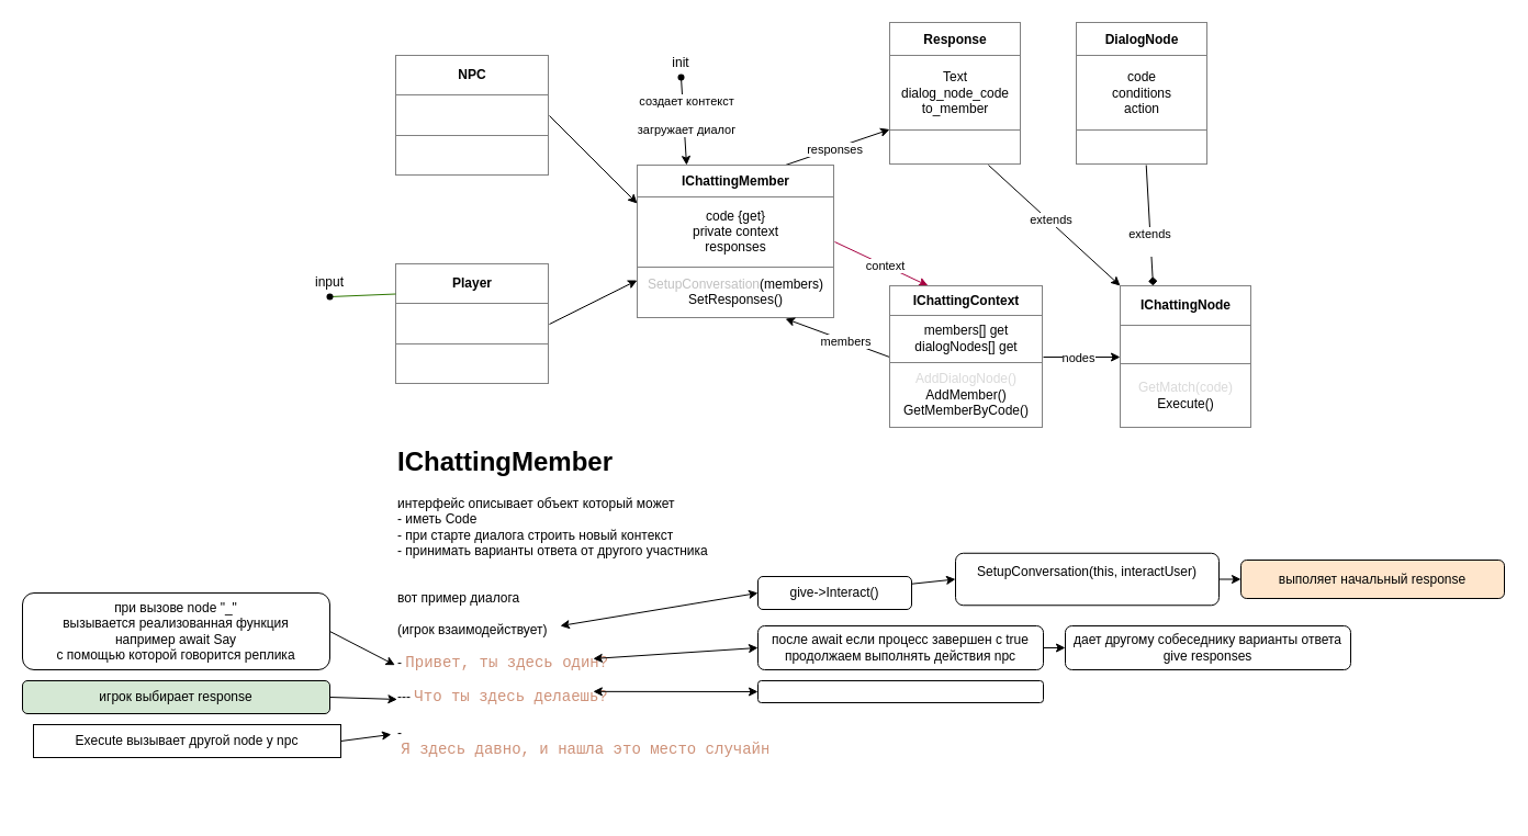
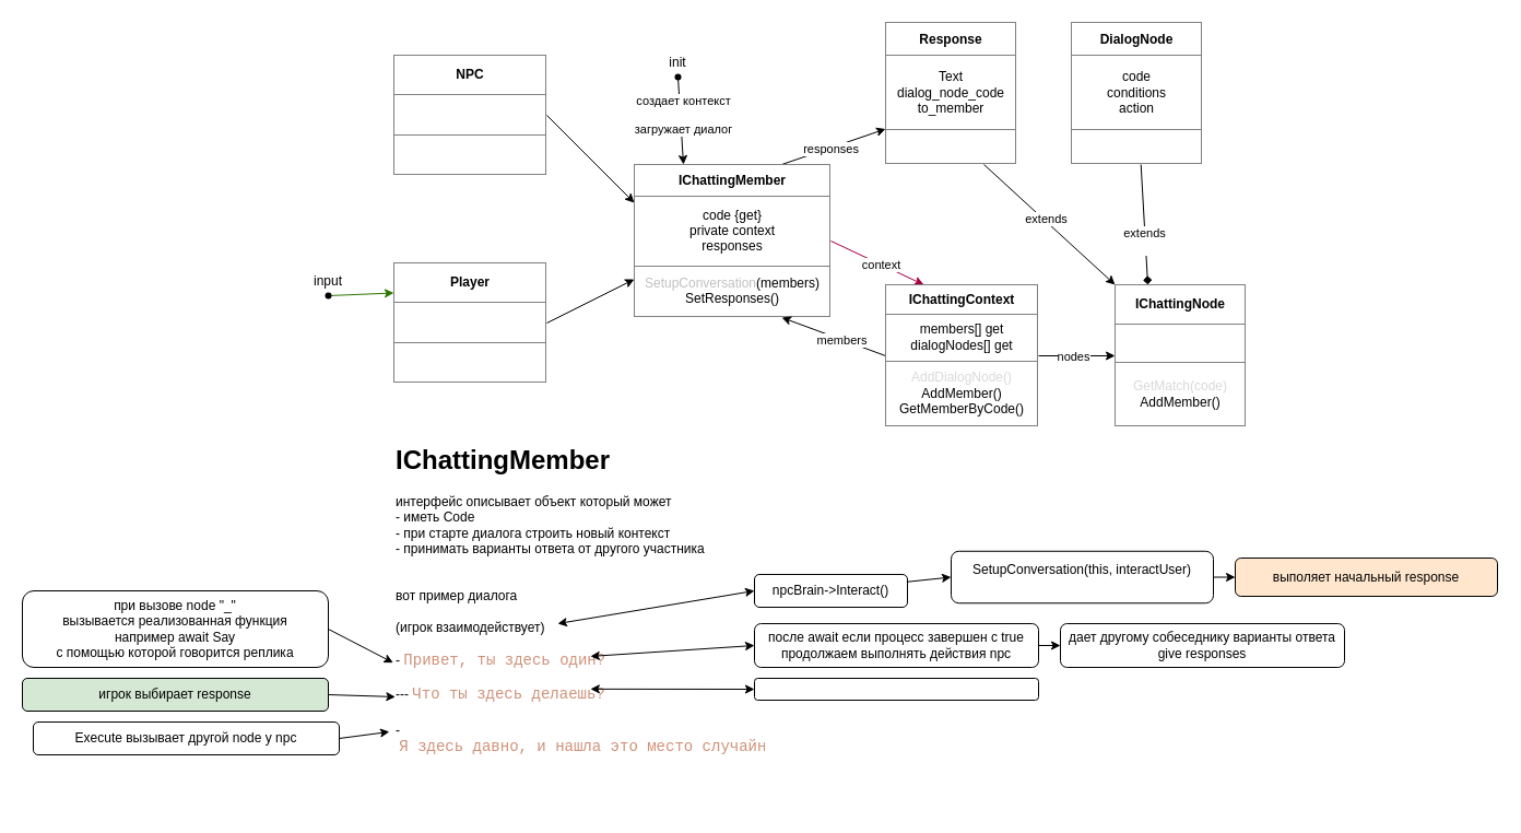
  <mxCell id="0" />
  <mxCell id="1" parent="0" />
  <mxCell id="2" style="edgeStyle=none;html=1;exitX=1;exitY=0.5;exitDx=0;exitDy=0;entryX=0.25;entryY=0;entryDx=0;entryDy=0;fillColor=#d80073;strokeColor=light-dark(#A50040,#FF9999);" parent="1" source="6" target="11" edge="1"><mxGeometry relative="1" as="geometry" /></mxCell>
  <mxCell id="3" value="&lt;font style=&quot;color: light-dark(rgb(0, 0, 0), rgb(255, 204, 204));&quot;&gt;context&lt;/font&gt;" style="edgeLabel;html=1;align=center;verticalAlign=middle;resizable=0;points=[];" parent="2" vertex="1" connectable="0"><mxGeometry x="-0.204" relative="1" as="geometry"><mxPoint x="12" y="6" as="offset" /></mxGeometry></mxCell>
  <mxCell id="4" style="edgeStyle=none;html=1;exitX=0.75;exitY=0;exitDx=0;exitDy=0;entryX=0;entryY=0.75;entryDx=0;entryDy=0;" edge="1" parent="1" source="6" target="41"><mxGeometry relative="1" as="geometry" /></mxCell>
  <mxCell id="5" value="responses" style="edgeLabel;html=1;align=center;verticalAlign=middle;resizable=0;points=[];" vertex="1" connectable="0" parent="4"><mxGeometry x="0.18" y="5" relative="1" as="geometry"><mxPoint x="-10" y="9" as="offset" /></mxGeometry></mxCell>
  <mxCell id="6" value="&lt;table border=&quot;1&quot; width=&quot;100%&quot; height=&quot;100%&quot; cellpadding=&quot;4&quot; style=&quot;width:100%;height:100%;border-collapse:collapse;&quot;&gt;&lt;tbody&gt;&lt;tr&gt;&lt;th align=&quot;center&quot;&gt;&lt;b&gt;IChattingMember&lt;br&gt;&lt;/b&gt;&lt;/th&gt;&lt;/tr&gt;&lt;tr&gt;&lt;td align=&quot;center&quot;&gt;code {get}&lt;br&gt;&lt;font style=&quot;color: light-dark(rgb(0, 0, 0), rgb(255, 153, 153));&quot;&gt;private &lt;/font&gt;&lt;font style=&quot;color: light-dark(rgb(0, 0, 0), rgb(255, 255, 255));&quot;&gt;context&lt;br&gt;responses&lt;/font&gt;&lt;/td&gt;&lt;/tr&gt;&lt;tr&gt;&lt;td align=&quot;center&quot;&gt;&lt;span&gt;&lt;font style=&quot;color: light-dark(rgb(192, 192, 192), rgb(255, 255, 255));&quot;&gt;SetupConversation&lt;/font&gt;&lt;/span&gt;(members)&lt;br&gt;SetResponses()&lt;br&gt;&lt;/td&gt;&lt;/tr&gt;&lt;/tbody&gt;&lt;/table&gt;" style="text;html=1;whiteSpace=wrap;strokeColor=none;fillColor=none;overflow=fill;" parent="1" vertex="1"><mxGeometry x="580" y="150" width="180" height="140" as="geometry" /></mxCell>
  <mxCell id="7" style="edgeStyle=none;html=1;entryX=0.75;entryY=1;entryDx=0;entryDy=0;exitX=0;exitY=0.5;exitDx=0;exitDy=0;" parent="1" source="11" target="6" edge="1"><mxGeometry relative="1" as="geometry" /></mxCell>
  <mxCell id="8" value="members" style="edgeLabel;html=1;align=center;verticalAlign=middle;resizable=0;points=[];" parent="7" vertex="1" connectable="0"><mxGeometry x="0.237" y="-3" relative="1" as="geometry"><mxPoint x="18" y="10" as="offset" /></mxGeometry></mxCell>
  <mxCell id="9" style="edgeStyle=none;html=1;exitX=1;exitY=0.5;exitDx=0;exitDy=0;entryX=0;entryY=0.5;entryDx=0;entryDy=0;" parent="1" source="11" target="25" edge="1"><mxGeometry relative="1" as="geometry" /></mxCell>
  <mxCell id="10" value="nodes" style="edgeLabel;html=1;align=center;verticalAlign=middle;resizable=0;points=[];" vertex="1" connectable="0" parent="9"><mxGeometry x="-0.441" y="1" relative="1" as="geometry"><mxPoint x="11" y="1" as="offset" /></mxGeometry></mxCell>
  <mxCell id="11" value="&lt;table border=&quot;1&quot; width=&quot;100%&quot; height=&quot;100%&quot; cellpadding=&quot;4&quot; style=&quot;width:100%;height:100%;border-collapse:collapse;&quot;&gt;&lt;tbody&gt;&lt;tr&gt;&lt;th align=&quot;center&quot;&gt;&lt;b&gt;IChattingContext&lt;br&gt;&lt;/b&gt;&lt;/th&gt;&lt;/tr&gt;&lt;tr&gt;&lt;td align=&quot;center&quot;&gt;members[] get&lt;br&gt;dialogNodes[] get&lt;br&gt;&lt;/td&gt;&lt;/tr&gt;&lt;tr&gt;&lt;td style=&quot;text-align: center;&quot;&gt;&lt;font style=&quot;color: light-dark(rgb(217, 217, 217), rgb(255, 255, 255));&quot;&gt;AddDialogNode()&lt;br&gt;&lt;/font&gt;AddMember()&lt;br&gt;GetMemberByCode()&lt;/td&gt;&lt;/tr&gt;&lt;/tbody&gt;&lt;/table&gt;" style="text;html=1;whiteSpace=wrap;strokeColor=none;fillColor=none;overflow=fill;" parent="1" vertex="1"><mxGeometry x="810" y="260" width="140" height="130" as="geometry" /></mxCell>
  <mxCell id="12" style="edgeStyle=none;html=1;exitX=1;exitY=0.5;exitDx=0;exitDy=0;entryX=0;entryY=0.75;entryDx=0;entryDy=0;" parent="1" source="13" target="6" edge="1"><mxGeometry relative="1" as="geometry" /></mxCell>
  <mxCell id="13" value="&lt;table border=&quot;1&quot; width=&quot;100%&quot; height=&quot;100%&quot; cellpadding=&quot;4&quot; style=&quot;width:100%;height:100%;border-collapse:collapse;&quot;&gt;&lt;tbody&gt;&lt;tr&gt;&lt;th align=&quot;center&quot;&gt;Player&lt;/th&gt;&lt;/tr&gt;&lt;tr&gt;&lt;td align=&quot;center&quot;&gt;&lt;br&gt;&lt;/td&gt;&lt;/tr&gt;&lt;tr&gt;&lt;td align=&quot;center&quot;&gt;&lt;br&gt;&lt;/td&gt;&lt;/tr&gt;&lt;/tbody&gt;&lt;/table&gt;" style="text;html=1;whiteSpace=wrap;strokeColor=none;fillColor=none;overflow=fill;" parent="1" vertex="1"><mxGeometry x="360" y="240" width="140" height="110" as="geometry" /></mxCell>
  <mxCell id="14" style="edgeStyle=none;html=1;exitX=1;exitY=0.5;exitDx=0;exitDy=0;entryX=0;entryY=0.25;entryDx=0;entryDy=0;" parent="1" source="15" target="6" edge="1"><mxGeometry relative="1" as="geometry" /></mxCell>
  <mxCell id="15" value="&lt;table border=&quot;1&quot; width=&quot;100%&quot; height=&quot;100%&quot; cellpadding=&quot;4&quot; style=&quot;width:100%;height:100%;border-collapse:collapse;&quot;&gt;&lt;tbody&gt;&lt;tr&gt;&lt;th align=&quot;center&quot;&gt;NPC&lt;br&gt;&lt;/th&gt;&lt;/tr&gt;&lt;tr&gt;&lt;td align=&quot;center&quot;&gt;&lt;br&gt;&lt;/td&gt;&lt;/tr&gt;&lt;tr&gt;&lt;td align=&quot;center&quot;&gt;&lt;br&gt;&lt;/td&gt;&lt;/tr&gt;&lt;/tbody&gt;&lt;/table&gt;" style="text;html=1;whiteSpace=wrap;strokeColor=none;fillColor=none;overflow=fill;" parent="1" vertex="1"><mxGeometry x="360" y="50" width="140" height="110" as="geometry" /></mxCell>
- <mxCell id="16" style="edgeStyle=none;html=1;entryX=0;entryY=0.25;entryDx=0;entryDy=0;fillColor=#60a917;strokeColor=#2D7600;endArrow=none;" parent="1" source="17" target="13" edge="1"><mxGeometry relative="1" as="geometry" /></mxCell>
+ <mxCell id="16" style="edgeStyle=none;html=1;entryX=0;entryY=0.25;entryDx=0;entryDy=0;fillColor=#60a917;strokeColor=#2D7600;" parent="1" source="17" target="13" edge="1"><mxGeometry relative="1" as="geometry" /></mxCell>
  <mxCell id="17" value="input&#10;&#10;" style="shape=waypoint;sketch=0;fillStyle=solid;size=6;pointerEvents=1;points=[];fillColor=none;resizable=0;rotatable=0;perimeter=centerPerimeter;snapToPoint=1;strokeColor=light-dark(#000000,#CCFF99);fontColor=light-dark(#000000,#CCFF99);" parent="1" vertex="1"><mxGeometry x="290" y="260" width="20" height="20" as="geometry" /></mxCell>
  <mxCell id="18" style="edgeStyle=none;html=1;entryX=0.971;entryY=0.521;entryDx=0;entryDy=0;entryPerimeter=0;" parent="1" source="17" target="17" edge="1"><mxGeometry relative="1" as="geometry" /></mxCell>
  <mxCell id="19" style="edgeStyle=none;html=1;entryX=0.25;entryY=0;entryDx=0;entryDy=0;strokeColor=light-dark(#000000,#99CCFF);" parent="1" source="21" target="6" edge="1"><mxGeometry relative="1" as="geometry" /></mxCell>
  <mxCell id="20" value="&lt;div&gt;&lt;font style=&quot;color: light-dark(rgb(0, 0, 0), rgb(153, 204, 255));&quot;&gt;создает контекст&lt;/font&gt;&lt;/div&gt;&lt;div&gt;&lt;font style=&quot;color: light-dark(rgb(0, 0, 0), rgb(153, 204, 255));&quot;&gt;&lt;br&gt;&lt;/font&gt;&lt;/div&gt;&lt;div&gt;&lt;font style=&quot;color: light-dark(rgb(0, 0, 0), rgb(153, 204, 255));&quot;&gt;загружает диалог&lt;/font&gt;&lt;/div&gt;" style="edgeLabel;html=1;align=center;verticalAlign=middle;resizable=0;points=[];" parent="19" vertex="1" connectable="0"><mxGeometry x="-0.07" y="1" relative="1" as="geometry"><mxPoint x="1" y="-2" as="offset" /></mxGeometry></mxCell>
  <mxCell id="21" value="init&#10;&#10;" style="shape=waypoint;sketch=0;fillStyle=solid;size=6;pointerEvents=1;points=[];fillColor=none;resizable=0;rotatable=0;perimeter=centerPerimeter;snapToPoint=1;strokeColor=light-dark(#000000,#99CCFF);fontColor=light-dark(#000000,#99CCFF);" parent="1" vertex="1"><mxGeometry x="610" y="60" width="20" height="20" as="geometry" /></mxCell>
  <mxCell id="22" style="edgeStyle=none;html=1;entryX=0.25;entryY=0;entryDx=0;entryDy=0;strokeColor=light-dark(#000000,#CC99FF);endArrow=diamond;" parent="1" source="24" target="25" edge="1"><mxGeometry relative="1" as="geometry" /></mxCell>
  <mxCell id="23" value="extends&lt;div&gt;&lt;br&gt;&lt;/div&gt;" style="edgeLabel;html=1;align=center;verticalAlign=middle;resizable=0;points=[];" vertex="1" connectable="0" parent="22"><mxGeometry x="0.279" y="-1" relative="1" as="geometry"><mxPoint as="offset" /></mxGeometry></mxCell>
  <mxCell id="24" value="&lt;table border=&quot;1&quot; width=&quot;100%&quot; height=&quot;100%&quot; cellpadding=&quot;4&quot; style=&quot;width:100%;height:100%;border-collapse:collapse;&quot;&gt;&lt;tbody&gt;&lt;tr&gt;&lt;th align=&quot;center&quot;&gt;&lt;b&gt;DialogNode&lt;br&gt;&lt;/b&gt;&lt;/th&gt;&lt;/tr&gt;&lt;tr&gt;&lt;td align=&quot;center&quot;&gt;code&lt;br&gt;conditions&lt;br&gt;action&lt;br&gt;&lt;/td&gt;&lt;/tr&gt;&lt;tr&gt;&lt;td style=&quot;text-align: center;&quot;&gt;&lt;br&gt;&lt;/td&gt;&lt;/tr&gt;&lt;/tbody&gt;&lt;/table&gt;" style="text;html=1;whiteSpace=wrap;strokeColor=none;fillColor=none;overflow=fill;" parent="1" vertex="1"><mxGeometry x="980" y="20" width="120" height="130" as="geometry" /></mxCell>
- <mxCell id="25" value="&lt;table border=&quot;1&quot; width=&quot;100%&quot; height=&quot;100%&quot; cellpadding=&quot;4&quot; style=&quot;width:100%;height:100%;border-collapse:collapse;&quot;&gt;&lt;tbody&gt;&lt;tr&gt;&lt;th align=&quot;center&quot;&gt;&lt;b&gt;IChattingNode&lt;br&gt;&lt;/b&gt;&lt;/th&gt;&lt;/tr&gt;&lt;tr&gt;&lt;td align=&quot;center&quot;&gt;&lt;br&gt;&lt;/td&gt;&lt;/tr&gt;&lt;tr&gt;&lt;td style=&quot;text-align: center;&quot;&gt;&lt;font style=&quot;color: light-dark(rgb(217, 217, 217), rgb(255, 255, 255));&quot;&gt;GetMatch(code)&lt;br&gt;&lt;/font&gt;Execute()&lt;/td&gt;&lt;/tr&gt;&lt;/tbody&gt;&lt;/table&gt;" style="text;html=1;whiteSpace=wrap;strokeColor=none;fillColor=none;overflow=fill;" parent="1" vertex="1"><mxGeometry x="1020" y="260" width="120" height="130" as="geometry" /></mxCell>
+ <mxCell id="25" value="&lt;table border=&quot;1&quot; width=&quot;100%&quot; height=&quot;100%&quot; cellpadding=&quot;4&quot; style=&quot;width:100%;height:100%;border-collapse:collapse;&quot;&gt;&lt;tbody&gt;&lt;tr&gt;&lt;th align=&quot;center&quot;&gt;&lt;b&gt;IChattingNode&lt;br&gt;&lt;/b&gt;&lt;/th&gt;&lt;/tr&gt;&lt;tr&gt;&lt;td align=&quot;center&quot;&gt;&lt;br&gt;&lt;/td&gt;&lt;/tr&gt;&lt;tr&gt;&lt;td style=&quot;text-align: center;&quot;&gt;&lt;font style=&quot;color: light-dark(rgb(217, 217, 217), rgb(255, 255, 255));&quot;&gt;GetMatch(code)&lt;br&gt;&lt;/font&gt;AddMember()&lt;/td&gt;&lt;/tr&gt;&lt;/tbody&gt;&lt;/table&gt;" style="text;html=1;whiteSpace=wrap;strokeColor=none;fillColor=none;overflow=fill;" parent="1" vertex="1"><mxGeometry x="1020" y="260" width="120" height="130" as="geometry" /></mxCell>
  <mxCell id="26" style="edgeStyle=none;html=1;exitX=1;exitY=0.5;exitDx=0;exitDy=0;entryX=0;entryY=0.5;entryDx=0;entryDy=0;" parent="1" source="27" target="32" edge="1"><mxGeometry relative="1" as="geometry" /></mxCell>
  <mxCell id="27" value="&lt;font style=&quot;color: light-dark(rgb(0, 0, 0), rgb(255, 255, 255));&quot;&gt;&lt;span&gt;SetupConversation(this, interactUser&lt;/span&gt;&lt;span style=&quot;background-color: transparent;&quot;&gt;)&lt;/span&gt;&lt;/font&gt;&lt;div&gt;&lt;font style=&quot;&quot;&gt;&lt;span&gt;&lt;font style=&quot;color: light-dark(rgb(255, 255, 255), rgb(227, 227, 227));&quot;&gt;собирается контекст разговора&lt;/font&gt;&lt;/span&gt;&lt;font style=&quot;color: light-dark(rgb(255, 255, 255), rgb(227, 227, 227));&quot;&gt;&lt;span style=&quot;background-color: transparent;&quot;&gt;&lt;/span&gt;&lt;/font&gt;&lt;/font&gt;&lt;/div&gt;" style="rounded=1;whiteSpace=wrap;html=1;" parent="1" vertex="1"><mxGeometry x="870" y="503.75" width="240" height="47.5" as="geometry" /></mxCell>
  <mxCell id="28" value="&lt;h1 style=&quot;margin-top: 0px;&quot;&gt;IChattingMember&lt;/h1&gt;&lt;div&gt;интерфейс описывает объект который может&amp;nbsp;&lt;/div&gt;&lt;div&gt;- иметь Code&lt;/div&gt;&lt;div&gt;- при старте диалога строить новый контекст&lt;/div&gt;&lt;div&gt;- принимать варианты ответа от другого участника&lt;/div&gt;&lt;div&gt;&lt;br&gt;&lt;/div&gt;&lt;div&gt;&lt;br&gt;&lt;/div&gt;&lt;div&gt;вот пример диалога&lt;/div&gt;&lt;div&gt;&lt;br&gt;&lt;/div&gt;&lt;div&gt;(игрок взаимодействует&lt;span style=&quot;background-color: transparent;&quot;&gt;)&lt;/span&gt;&lt;/div&gt;&lt;div&gt;&lt;br&gt;&lt;/div&gt;&lt;div&gt;-&amp;nbsp;&lt;span style=&quot;color: rgb(206, 145, 120); font-family: Consolas, &amp;quot;Courier New&amp;quot;, monospace; font-size: 14px; white-space: pre; background-color: light-dark(#ffffff, var(--ge-dark-color, #121212));&quot;&gt;Привет, ты здесь один?&lt;/span&gt;&lt;/div&gt;&lt;div&gt;&lt;span style=&quot;background-color: light-dark(#ffffff, var(--ge-dark-color, #121212));&quot;&gt;&lt;br&gt;&lt;/span&gt;&lt;/div&gt;&lt;div&gt;---&amp;nbsp;&lt;span style=&quot;color: rgb(206, 145, 120); font-family: Consolas, &amp;quot;Courier New&amp;quot;, monospace; font-size: 14px; white-space: pre; background-color: light-dark(#ffffff, var(--ge-dark-color, #121212));&quot;&gt;Что ты здесь делаешь?&lt;/span&gt;&lt;/div&gt;&lt;div&gt;&lt;span style=&quot;color: rgb(206, 145, 120); font-family: Consolas, &amp;quot;Courier New&amp;quot;, monospace; font-size: 14px; white-space: pre; background-color: light-dark(#ffffff, var(--ge-dark-color, #121212));&quot;&gt;&lt;br&gt;&lt;/span&gt;&lt;/div&gt;&lt;div&gt;-&amp;nbsp;&lt;span style=&quot;color: rgb(206, 145, 120); font-family: Consolas, &amp;quot;Courier New&amp;quot;, monospace; font-size: 14px; white-space: pre;&quot;&gt;Я здесь давно, и нашла это место случайно.&lt;/span&gt;&lt;/div&gt;&lt;div&gt;&lt;br&gt;&lt;/div&gt;" style="text;html=1;whiteSpace=wrap;overflow=hidden;rounded=0;" parent="1" vertex="1"><mxGeometry x="360" y="400" width="340" height="340" as="geometry" /></mxCell>
  <mxCell id="29" value="" style="endArrow=classic;startArrow=classic;html=1;entryX=0;entryY=0.5;entryDx=0;entryDy=0;exitX=0.441;exitY=0.5;exitDx=0;exitDy=0;exitPerimeter=0;" parent="1" source="31" target="27" edge="1"><mxGeometry width="50" height="50" relative="1" as="geometry"><mxPoint x="660" y="530" as="sourcePoint" /><mxPoint x="710" y="480" as="targetPoint" /></mxGeometry></mxCell>
  <mxCell id="30" value="" style="endArrow=classic;startArrow=classic;html=1;entryX=0;entryY=0.5;entryDx=0;entryDy=0;exitX=0.441;exitY=0.5;exitDx=0;exitDy=0;exitPerimeter=0;" parent="1" source="28" target="31" edge="1"><mxGeometry width="50" height="50" relative="1" as="geometry"><mxPoint x="510" y="570" as="sourcePoint" /><mxPoint x="840" y="555" as="targetPoint" /></mxGeometry></mxCell>
- <mxCell id="31" value="give-&amp;gt;Interact()" style="rounded=1;whiteSpace=wrap;html=1;" parent="1" vertex="1"><mxGeometry x="690" y="525" width="140" height="30" as="geometry" /></mxCell>
+ <mxCell id="31" value="npcBrain-&amp;gt;Interact()" style="rounded=1;whiteSpace=wrap;html=1;" parent="1" vertex="1"><mxGeometry x="690" y="525" width="140" height="30" as="geometry" /></mxCell>
  <mxCell id="32" value="выполяет начальный response" style="rounded=1;whiteSpace=wrap;html=1;fillColor=#ffe6cc;" parent="1" vertex="1"><mxGeometry x="1130" y="510" width="240" height="35" as="geometry" /></mxCell>
  <mxCell id="33" value="&lt;div&gt;при вызове node &quot;_&quot;&lt;/div&gt;&lt;div&gt;вызывается реализованная функция&lt;/div&gt;&lt;div&gt;например await Say&lt;/div&gt;&lt;div&gt;с помощью которой говорится реплика&lt;/div&gt;" style="rounded=1;whiteSpace=wrap;html=1;" parent="1" vertex="1"><mxGeometry x="20" y="540" width="280" height="70" as="geometry" /></mxCell>
  <mxCell id="34" style="edgeStyle=none;html=1;exitX=1;exitY=0.5;exitDx=0;exitDy=0;entryX=-0.002;entryY=0.605;entryDx=0;entryDy=0;entryPerimeter=0;" parent="1" source="33" target="28" edge="1"><mxGeometry relative="1" as="geometry" /></mxCell>
  <mxCell id="35" style="edgeStyle=none;html=1;exitX=1;exitY=0.5;exitDx=0;exitDy=0;entryX=0;entryY=0.5;entryDx=0;entryDy=0;" edge="1" parent="1" source="36" target="38"><mxGeometry relative="1" as="geometry" /></mxCell>
  <mxCell id="36" value="после await если процесс завершен с true продолжаем выполнять действия npc" style="rounded=1;whiteSpace=wrap;html=1;" parent="1" vertex="1"><mxGeometry x="690" y="570" width="260" height="40" as="geometry" /></mxCell>
  <mxCell id="37" value="" style="endArrow=classic;startArrow=classic;html=1;entryX=0;entryY=0.5;entryDx=0;entryDy=0;exitX=0.529;exitY=0.588;exitDx=0;exitDy=0;exitPerimeter=0;" edge="1" parent="1" source="28" target="36"><mxGeometry width="50" height="50" relative="1" as="geometry"><mxPoint x="530" y="605" as="sourcePoint" /><mxPoint x="710" y="575" as="targetPoint" /></mxGeometry></mxCell>
  <mxCell id="38" value="дает другому собеседнику варианты ответа&lt;div&gt;give responses&lt;/div&gt;" style="rounded=1;whiteSpace=wrap;html=1;" vertex="1" parent="1"><mxGeometry x="970" y="570" width="260" height="40" as="geometry" /></mxCell>
  <mxCell id="39" style="edgeStyle=none;html=1;exitX=0.75;exitY=1;exitDx=0;exitDy=0;entryX=0;entryY=0;entryDx=0;entryDy=0;strokeColor=light-dark(#000000,#CC99FF);" edge="1" parent="1" source="41" target="25"><mxGeometry relative="1" as="geometry" /></mxCell>
  <mxCell id="40" value="extends" style="edgeLabel;html=1;align=center;verticalAlign=middle;resizable=0;points=[];" vertex="1" connectable="0" parent="39"><mxGeometry x="-0.074" y="2" relative="1" as="geometry"><mxPoint as="offset" /></mxGeometry></mxCell>
  <mxCell id="41" value="&lt;table border=&quot;1&quot; width=&quot;100%&quot; height=&quot;100%&quot; cellpadding=&quot;4&quot; style=&quot;width:100%;height:100%;border-collapse:collapse;&quot;&gt;&lt;tbody&gt;&lt;tr&gt;&lt;th align=&quot;center&quot;&gt;&lt;b&gt;Response&lt;br&gt;&lt;/b&gt;&lt;/th&gt;&lt;/tr&gt;&lt;tr&gt;&lt;td align=&quot;center&quot;&gt;Text&lt;br&gt;dialog_node_code&lt;br&gt;to_member&lt;/td&gt;&lt;/tr&gt;&lt;tr&gt;&lt;td style=&quot;text-align: center;&quot;&gt;&lt;br&gt;&lt;/td&gt;&lt;/tr&gt;&lt;/tbody&gt;&lt;/table&gt;" style="text;html=1;whiteSpace=wrap;strokeColor=none;fillColor=none;overflow=fill;" vertex="1" parent="1"><mxGeometry x="810" y="20" width="120" height="130" as="geometry" /></mxCell>
  <mxCell id="42" value="игрок выбирает response" style="rounded=1;whiteSpace=wrap;html=1;fillColor=#d5e8d4;" vertex="1" parent="1"><mxGeometry x="20" y="620" width="280" height="30" as="geometry" /></mxCell>
  <mxCell id="43" style="edgeStyle=none;html=1;exitX=1;exitY=0.5;exitDx=0;exitDy=0;entryX=0.004;entryY=0.697;entryDx=0;entryDy=0;entryPerimeter=0;" edge="1" parent="1" source="42" target="28"><mxGeometry relative="1" as="geometry" /></mxCell>
  <mxCell id="44" value="&lt;span&gt;&lt;font style=&quot;color: light-dark(rgb(255, 255, 255), rgb(255, 255, 255));&quot;&gt;&amp;nbsp;и вызывает у него Execute&lt;/font&gt;&lt;/span&gt;" style="rounded=1;whiteSpace=wrap;html=1;" vertex="1" parent="1"><mxGeometry x="690" y="620" width="260" height="20" as="geometry" /></mxCell>
  <mxCell id="45" value="" style="endArrow=classic;startArrow=classic;html=1;entryX=0;entryY=0.5;entryDx=0;entryDy=0;exitX=0.529;exitY=0.676;exitDx=0;exitDy=0;exitPerimeter=0;" edge="1" parent="1" source="28" target="44"><mxGeometry width="50" height="50" relative="1" as="geometry"><mxPoint x="545" y="630" as="sourcePoint" /><mxPoint x="695" y="620" as="targetPoint" /></mxGeometry></mxCell>
- <mxCell id="46" value="Execute вызывает другой node у npc" style="whiteSpace=wrap;html=1;rounded=0;" vertex="1" parent="1"><mxGeometry x="30" y="660" width="280" height="30" as="geometry" /></mxCell>
+ <mxCell id="46" value="Execute вызывает другой node у npc" style="rounded=1;whiteSpace=wrap;html=1;" vertex="1" parent="1"><mxGeometry x="30" y="660" width="280" height="30" as="geometry" /></mxCell>
  <mxCell id="47" style="edgeStyle=none;html=1;exitX=1;exitY=0.5;exitDx=0;exitDy=0;entryX=-0.012;entryY=0.791;entryDx=0;entryDy=0;entryPerimeter=0;" edge="1" parent="1" source="46" target="28"><mxGeometry relative="1" as="geometry" /></mxCell>
